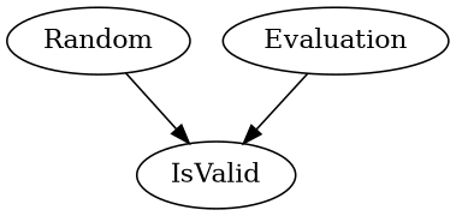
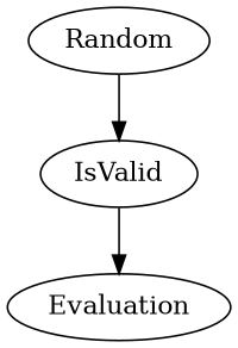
  digraph {
    n1 [label=Random]
    n2 [label=IsValid]
    Evaluation
    n1 -> n2
-   Evaluation -> n2
+   n2 -> Evaluation
  }
